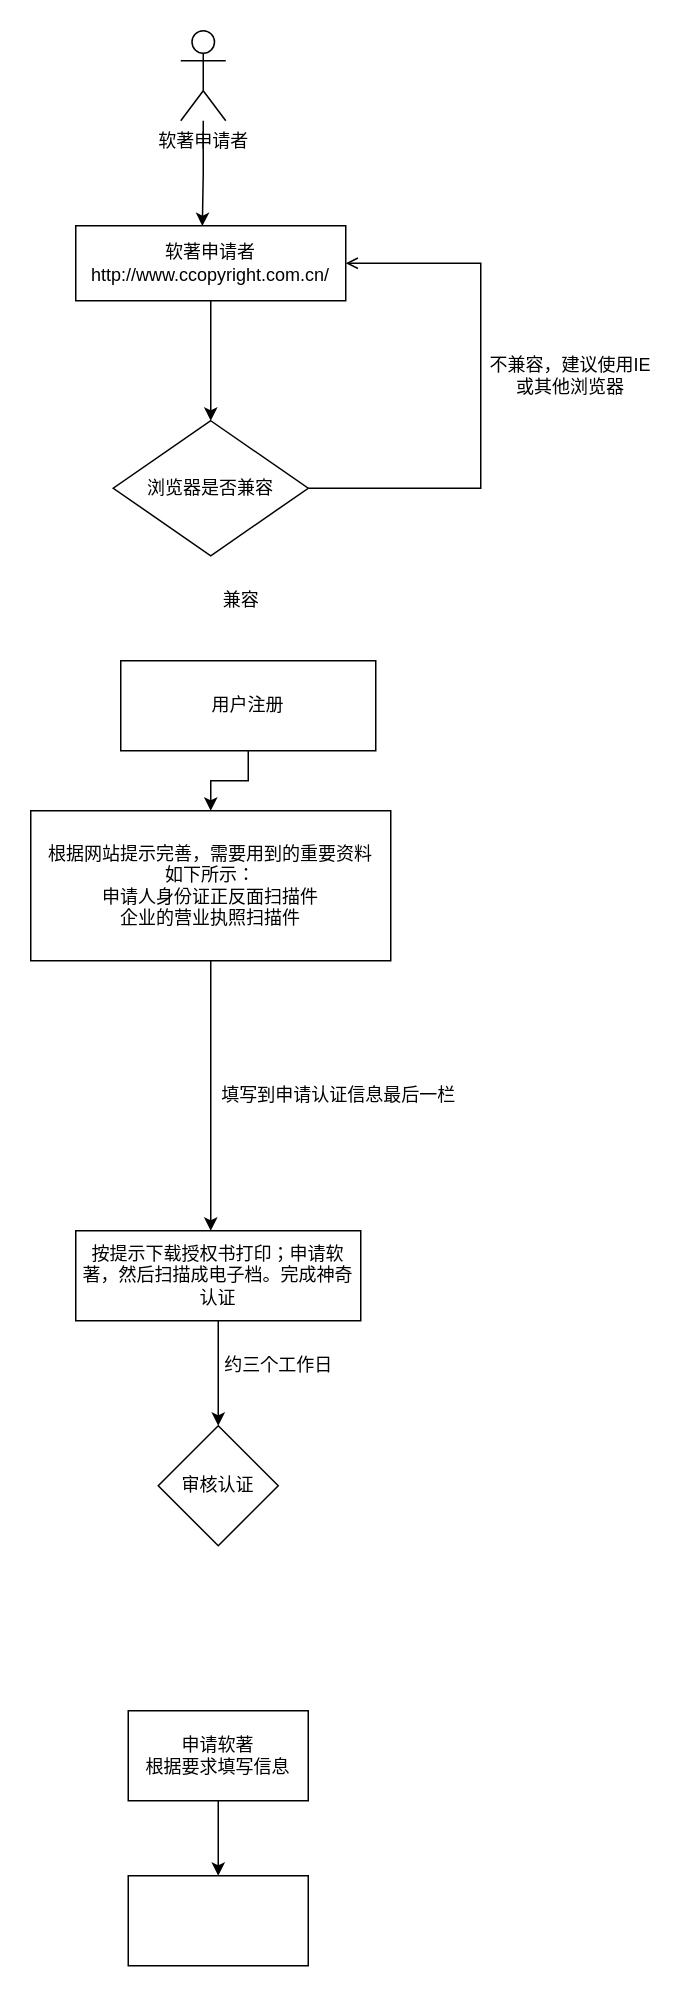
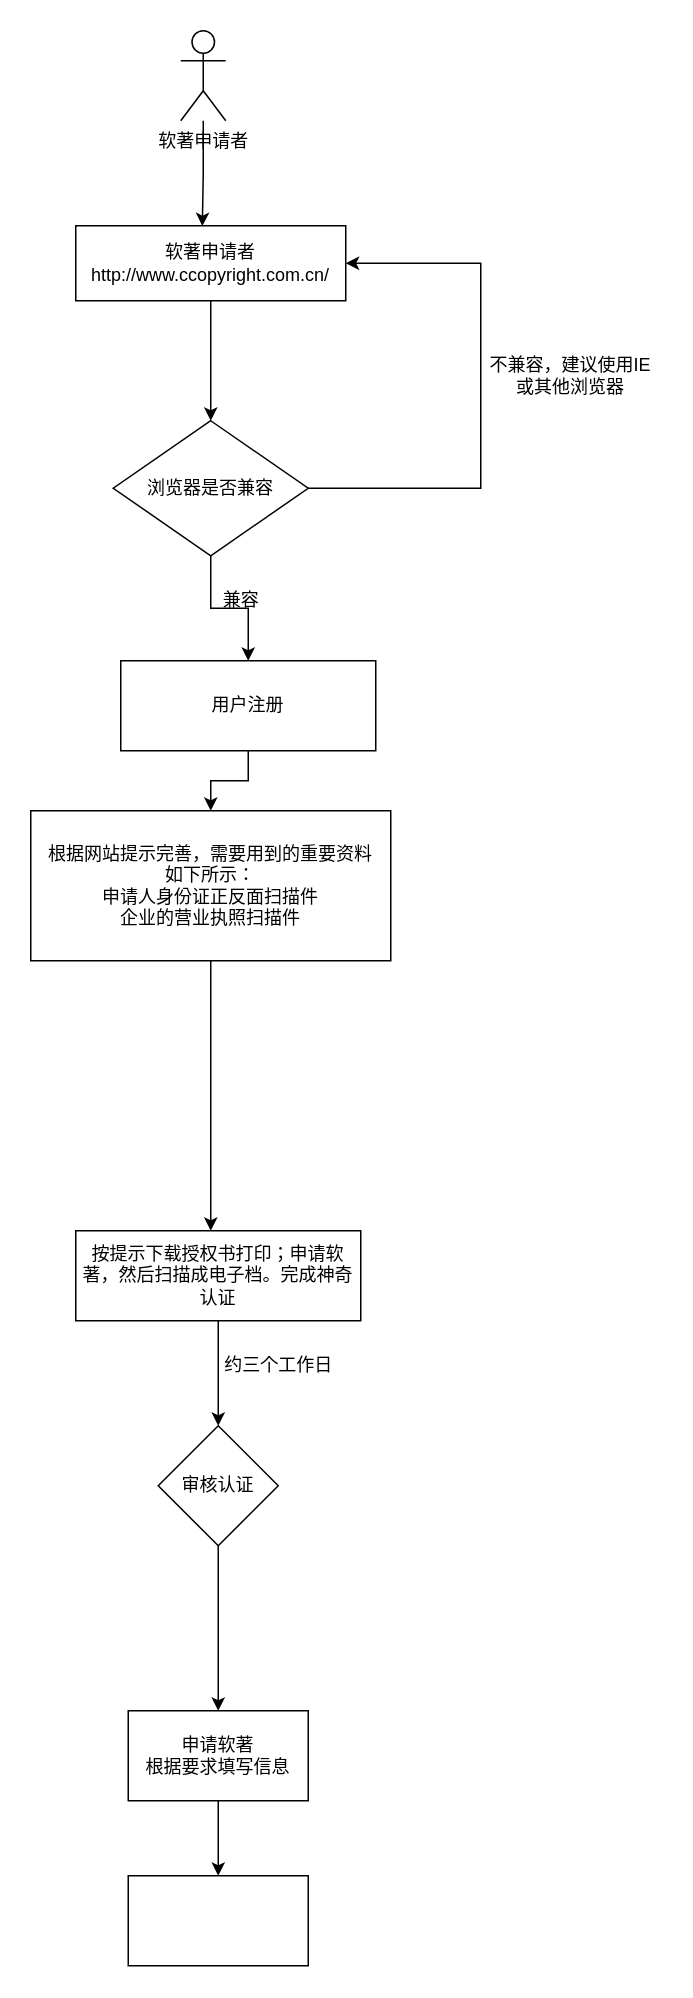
  <mxCell id="0" />
  <mxCell id="1" parent="0" />
  <mxCell id="2" style="edgeStyle=orthogonalEdgeStyle;rounded=0;orthogonalLoop=1;jettySize=auto;html=1;entryX=0.48;entryY=0.133;entryDx=0;entryDy=0;entryPerimeter=0;" parent="1" source="3" edge="1"><mxGeometry relative="1" as="geometry"><mxPoint x="134.4" y="150.24" as="targetPoint" /></mxGeometry></mxCell>
  <mxCell id="3" value="软著申请者" style="shape=umlActor;verticalLabelPosition=bottom;verticalAlign=top;html=1;outlineConnect=0;" parent="1" vertex="1"><mxGeometry x="120" y="20" width="30" height="60" as="geometry" /></mxCell>
  <mxCell id="4" style="edgeStyle=orthogonalEdgeStyle;rounded=0;orthogonalLoop=1;jettySize=auto;html=1;" parent="1" source="5" edge="1"><mxGeometry relative="1" as="geometry"><mxPoint x="140" y="280" as="targetPoint" /></mxGeometry></mxCell>
  <mxCell id="5" value="软著申请者&lt;br&gt;http://www.ccopyright.com.cn/" style="rounded=0;whiteSpace=wrap;html=1;" parent="1" vertex="1"><mxGeometry x="50" y="150" width="180" height="50" as="geometry" /></mxCell>
- <mxCell id="6" style="edgeStyle=orthogonalEdgeStyle;rounded=0;orthogonalLoop=1;jettySize=auto;html=1;entryX=1;entryY=0.5;entryDx=0;entryDy=0;endArrow=open;" parent="1" source="8" target="5" edge="1"><mxGeometry relative="1" as="geometry"><mxPoint x="770" y="325" as="targetPoint" /><Array as="points"><mxPoint x="320" y="325" /><mxPoint x="320" y="175" /></Array></mxGeometry></mxCell>
+ <mxCell id="6" style="edgeStyle=orthogonalEdgeStyle;rounded=0;orthogonalLoop=1;jettySize=auto;html=1;entryX=1;entryY=0.5;entryDx=0;entryDy=0;" parent="1" source="8" target="5" edge="1"><mxGeometry relative="1" as="geometry"><mxPoint x="770" y="325" as="targetPoint" /><Array as="points"><mxPoint x="320" y="325" /><mxPoint x="320" y="175" /></Array></mxGeometry></mxCell>
+ <mxCell id="7" style="edgeStyle=orthogonalEdgeStyle;rounded=0;orthogonalLoop=1;jettySize=auto;html=1;entryX=0.5;entryY=0;entryDx=0;entryDy=0;" parent="1" source="8" target="11" edge="1"><mxGeometry relative="1" as="geometry" /></mxCell>
  <mxCell id="8" value="浏览器是否兼容" style="rhombus;whiteSpace=wrap;html=1;" parent="1" vertex="1"><mxGeometry x="75" y="280" width="130" height="90" as="geometry" /></mxCell>
  <mxCell id="9" value="不兼容，建议使用IE或其他浏览器" style="text;html=1;strokeColor=none;fillColor=none;align=center;verticalAlign=middle;whiteSpace=wrap;rounded=0;" parent="1" vertex="1"><mxGeometry x="320" y="240" width="120" height="20" as="geometry" /></mxCell>
  <mxCell id="10" style="edgeStyle=orthogonalEdgeStyle;rounded=0;orthogonalLoop=1;jettySize=auto;html=1;" parent="1" source="11" target="14" edge="1"><mxGeometry relative="1" as="geometry"><mxPoint x="140" y="570" as="targetPoint" /></mxGeometry></mxCell>
  <mxCell id="11" value="用户注册" style="rounded=0;whiteSpace=wrap;html=1;" parent="1" vertex="1"><mxGeometry x="80" y="440" width="170" height="60" as="geometry" /></mxCell>
  <mxCell id="12" value="兼容" style="text;html=1;align=center;verticalAlign=middle;resizable=0;points=[];autosize=1;strokeColor=none;" parent="1" vertex="1"><mxGeometry x="140" y="390" width="40" height="20" as="geometry" /></mxCell>
  <mxCell id="13" style="edgeStyle=orthogonalEdgeStyle;rounded=0;orthogonalLoop=1;jettySize=auto;html=1;" parent="1" source="14" edge="1"><mxGeometry relative="1" as="geometry"><mxPoint x="140" y="820" as="targetPoint" /></mxGeometry></mxCell>
  <mxCell id="14" value="根据网站提示完善，需要用到的重要资料&lt;br&gt;如下所示：&lt;br&gt;申请人身份证正反面扫描件&lt;br&gt;企业的营业执照扫描件" style="rounded=0;whiteSpace=wrap;html=1;" parent="1" vertex="1"><mxGeometry x="20" y="540" width="240" height="100" as="geometry" /></mxCell>
  <mxCell id="15" style="edgeStyle=orthogonalEdgeStyle;rounded=0;orthogonalLoop=1;jettySize=auto;html=1;" parent="1" source="16" edge="1"><mxGeometry relative="1" as="geometry"><mxPoint x="145" y="950" as="targetPoint" /></mxGeometry></mxCell>
  <mxCell id="16" value="按提示下载授权书打印；申请软著，然后扫描成电子档。完成神奇认证" style="rounded=0;whiteSpace=wrap;html=1;" parent="1" vertex="1"><mxGeometry x="50" y="820" width="190" height="60" as="geometry" /></mxCell>
- <mxCell id="17" value="填写到申请认证信息最后一栏" style="text;html=1;align=center;verticalAlign=middle;resizable=0;points=[];autosize=1;strokeColor=none;" parent="1" vertex="1"><mxGeometry x="140" y="720" width="170" height="20" as="geometry" /></mxCell>
  <mxCell id="18" value="约三个工作日" style="text;html=1;align=center;verticalAlign=middle;resizable=0;points=[];autosize=1;strokeColor=none;" parent="1" vertex="1"><mxGeometry x="140" y="900" width="90" height="20" as="geometry" /></mxCell>
+ <mxCell id="19" style="edgeStyle=orthogonalEdgeStyle;rounded=0;orthogonalLoop=1;jettySize=auto;html=1;entryX=0.5;entryY=0;entryDx=0;entryDy=0;" parent="1" source="20" target="22" edge="1"><mxGeometry relative="1" as="geometry" /></mxCell>
  <mxCell id="20" value="审核认证" style="rhombus;whiteSpace=wrap;html=1;" parent="1" vertex="1"><mxGeometry x="105" y="950" width="80" height="80" as="geometry" /></mxCell>
  <mxCell id="21" style="edgeStyle=orthogonalEdgeStyle;rounded=0;orthogonalLoop=1;jettySize=auto;html=1;" parent="1" source="22" edge="1"><mxGeometry relative="1" as="geometry"><mxPoint x="145" y="1250" as="targetPoint" /></mxGeometry></mxCell>
  <mxCell id="22" value="申请软著&lt;br&gt;根据要求填写信息" style="rounded=0;whiteSpace=wrap;html=1;" parent="1" vertex="1"><mxGeometry x="85" y="1140" width="120" height="60" as="geometry" /></mxCell>
  <mxCell id="23" value="" style="rounded=0;whiteSpace=wrap;html=1;" parent="1" vertex="1"><mxGeometry x="85" y="1250" width="120" height="60" as="geometry" /></mxCell>
